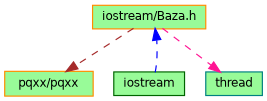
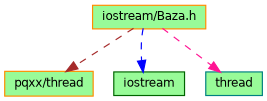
  digraph {
    node [color=darkorange fillcolor=palegreen fontname=Helvetica fontsize=10 shape=record style=filled]
    edge [fontname=Helvetica fontsize=10 labelfontname=Helvetica labelfontsize=10 style=dashed]
    n1 [fontcolor=black height=0.2 label="iostream/Baza.h" width=0.4]
-   n2 [height=0.2 label="pqxx/pqxx" width=0.4]
+   n2 [height=0.2 label="pqxx/thread" width=0.4]
    n3 [color=darkgreen height=0.2 label=iostream width=0.4]
    n4 [color=teal height=0.2 label=thread width=0.4]
    n1 -> n2 [color=brown]
-   n3 -> n1 [color=blue]
+   n1 -> n3 [color=blue]
    n1 -> n4 [color=deeppink]
  }
